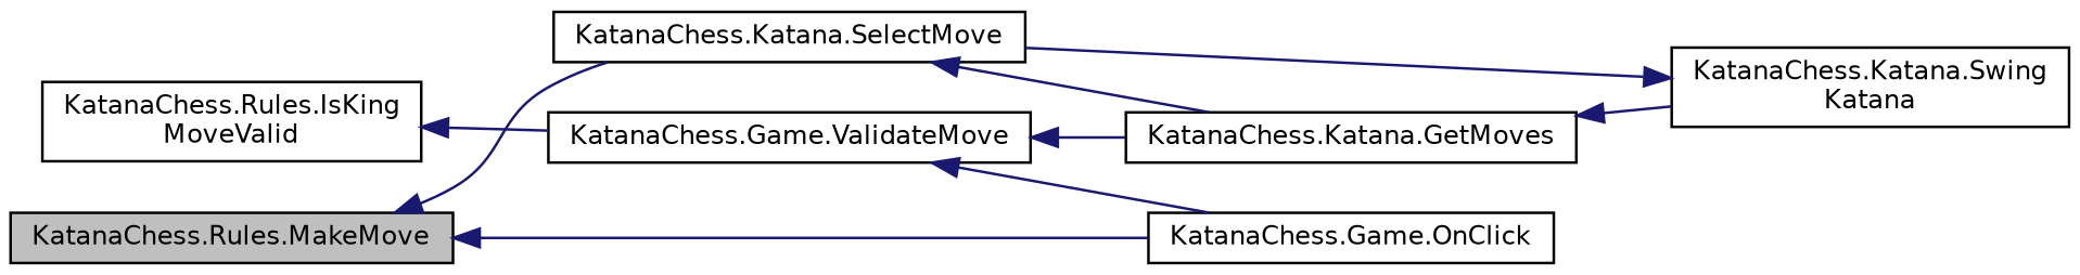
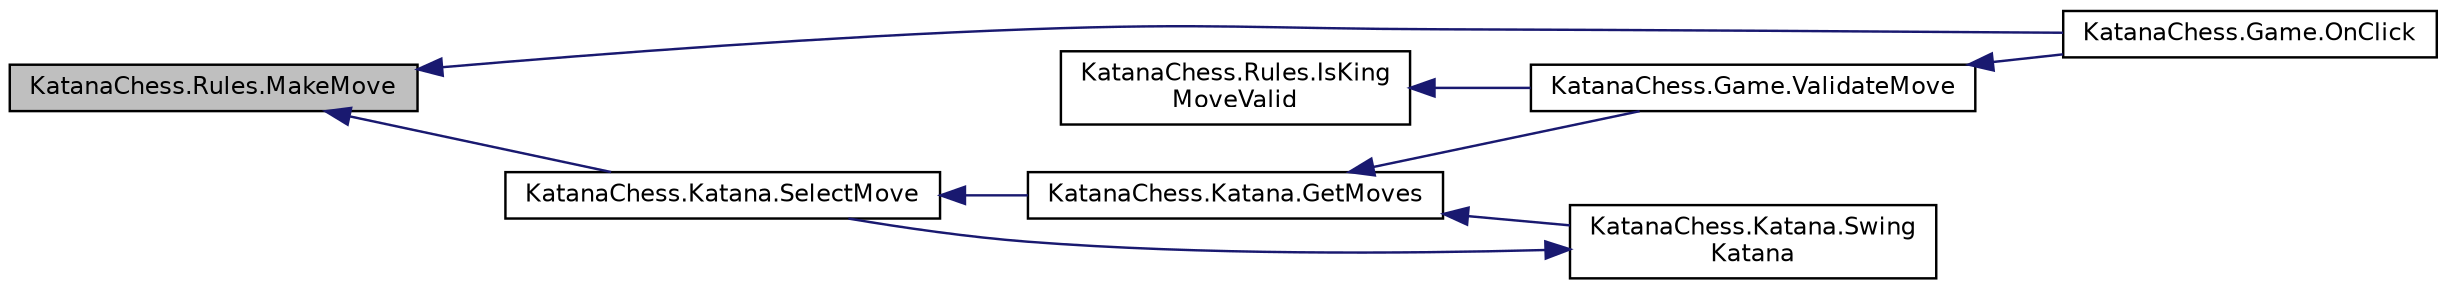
  digraph {
    rankdir=LR
    node [color=black fillcolor=white fontname=Helvetica fontsize=10 shape=record style=filled]
    edge [color=midnightblue dir=back fontname=Helvetica fontsize=10 labelfontname=Helvetica labelfontsize=10 style=solid]
    n1 [fillcolor=grey75 fontcolor=black height=0.2 label="KatanaChess.Rules.MakeMove" width=0.4]
    n2 [height=0.2 label="KatanaChess.Game.OnClick" width=0.4]
    n3 [height=0.2 label="KatanaChess.Katana.SelectMove" width=0.4]
    n4 [height=0.2 label="KatanaChess.Katana.GetMoves" width=0.4]
    n5 [height=0.2 label="KatanaChess.Rules.IsKing\lMoveValid" width=0.4]
    n6 [height=0.2 label="KatanaChess.Game.ValidateMove" width=0.4]
    n7 [height=0.2 label="KatanaChess.Katana.Swing\lKatana" width=0.4]
    n1 -> n2
    n1 -> n3
    n3 -> n4
    n4 -> n7
    n5 -> n6
    n6 -> n2
-   n6 -> n4
+   n4 -> n6
    n7 -> n3
  }
